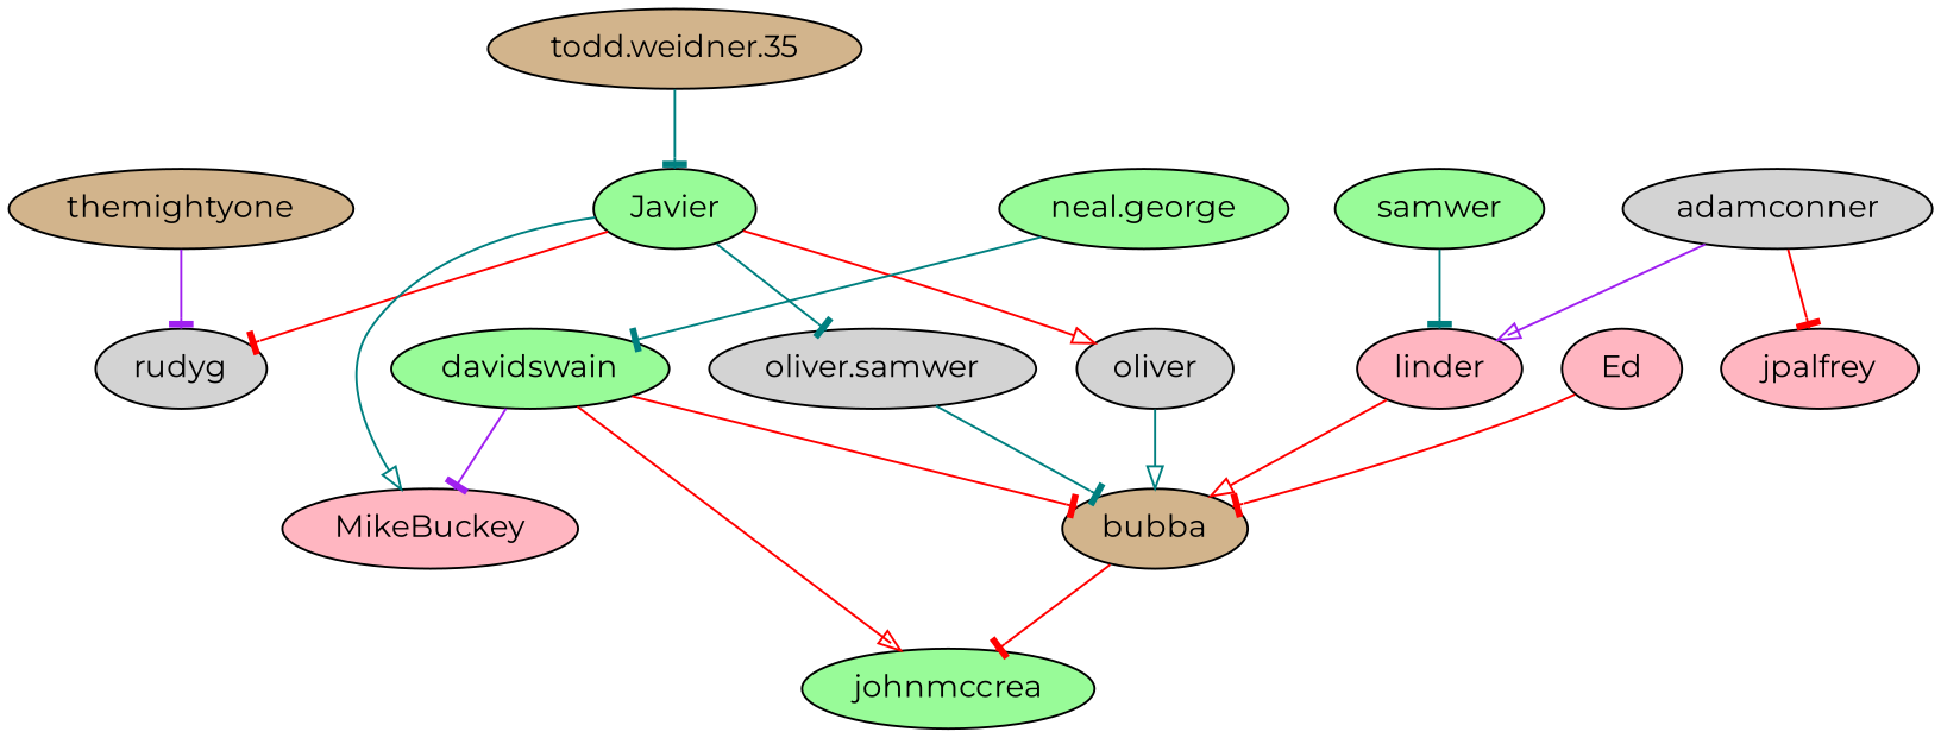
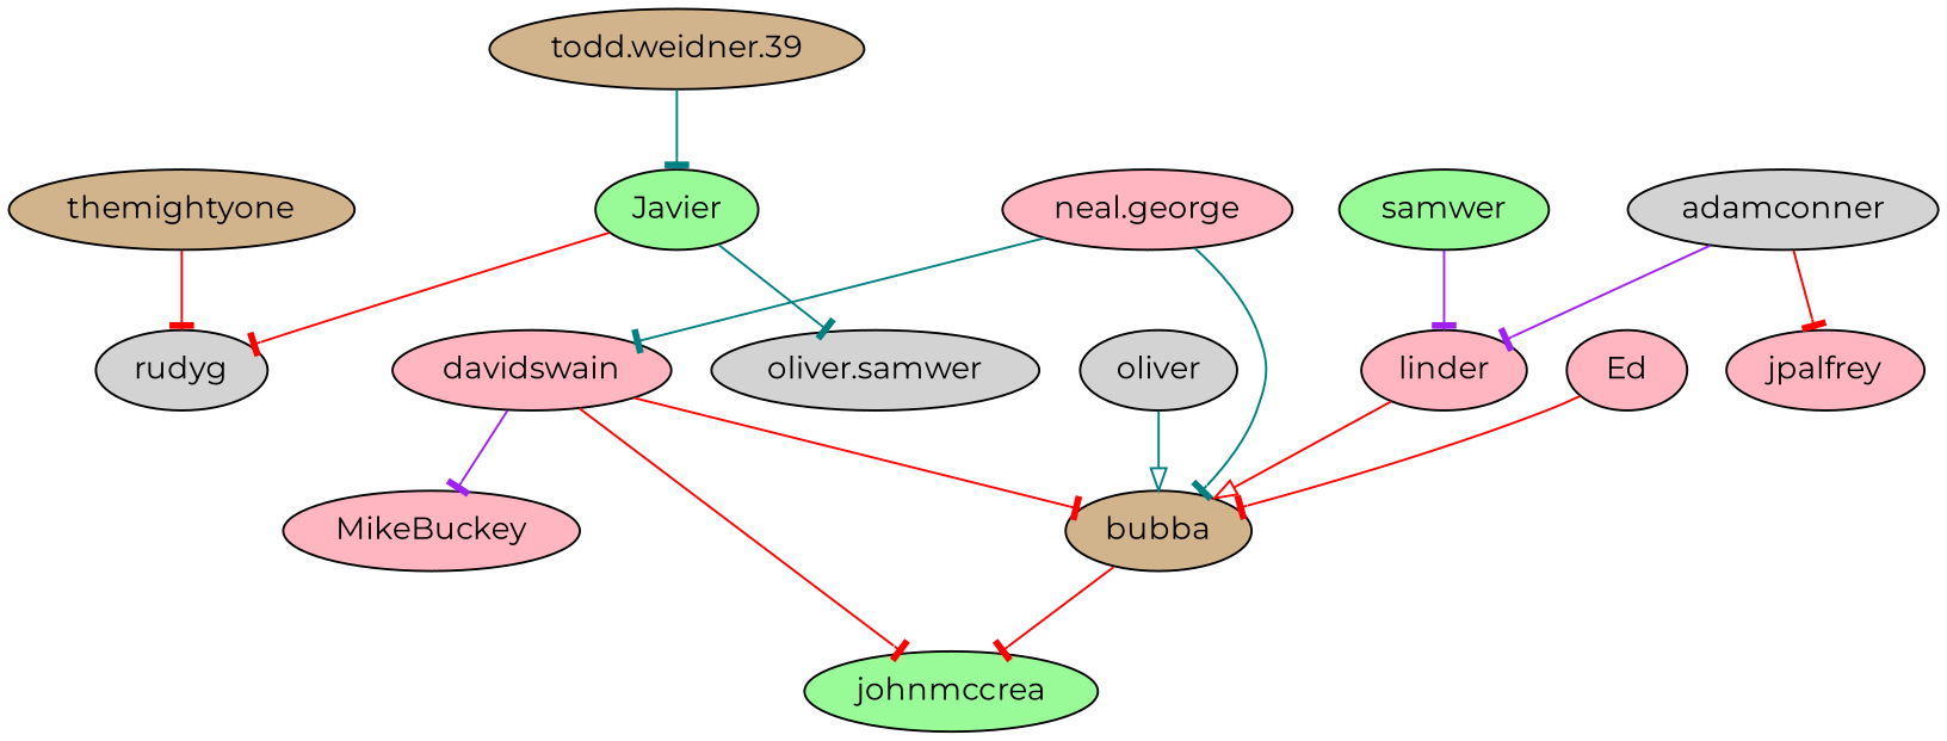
  strict digraph {
    fontname=Montserrat
    node [fillcolor=lightpink fontname=Montserrat style=filled]
    edge [arrowhead=tee color=red fontname=Montserrat]
-   "todd.weidner.35" [fillcolor=tan]
+   "todd.weidner.35" [fillcolor=tan label="todd.weidner.39"]
    Javier [fillcolor=palegreen]
    rudyg [fillcolor=lightgrey]
    MikeBuckey
    n5 [fillcolor=lightgrey label=oliver]
    "oliver.samwer" [fillcolor=lightgrey]
    bubba [fillcolor=tan]
-   "neal.george" [fillcolor=palegreen]
-   davidswain [fillcolor=palegreen]
+   "neal.george"
+   davidswain
    johnmccrea [fillcolor=palegreen]
    linder
    Ed
    n13 [fillcolor=palegreen label=samwer]
    themightyone [fillcolor=tan]
    adamconner [fillcolor=lightgrey]
    jpalfrey
    "todd.weidner.35" -> Javier [color=teal]
    Javier -> rudyg
-   Javier -> MikeBuckey [arrowhead=onormal color=teal]
-   Javier -> n5 [arrowhead=onormal]
    Javier -> "oliver.samwer" [color=teal]
    n5 -> bubba [arrowhead=onormal color=teal]
    bubba -> johnmccrea
-   "oliver.samwer" -> bubba [color=teal]
+   "neal.george" -> bubba [color=teal]
    "neal.george" -> davidswain [color=teal]
    davidswain -> MikeBuckey [color=purple]
    davidswain -> bubba
-   davidswain -> johnmccrea [arrowhead=onormal]
+   davidswain -> johnmccrea
    linder -> bubba [arrowhead=onormal]
    Ed -> bubba
-   n13 -> linder [color=teal]
-   themightyone -> rudyg [color=purple]
-   adamconner -> linder [arrowhead=onormal color=purple]
+   n13 -> linder [color=purple]
+   themightyone -> rudyg
+   adamconner -> linder [color=purple]
    adamconner -> jpalfrey
  }
